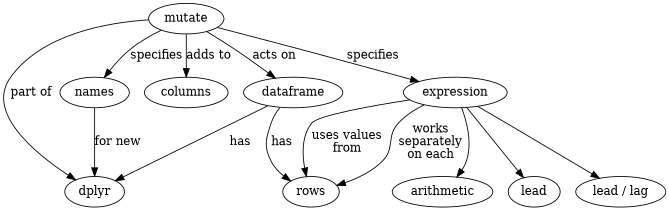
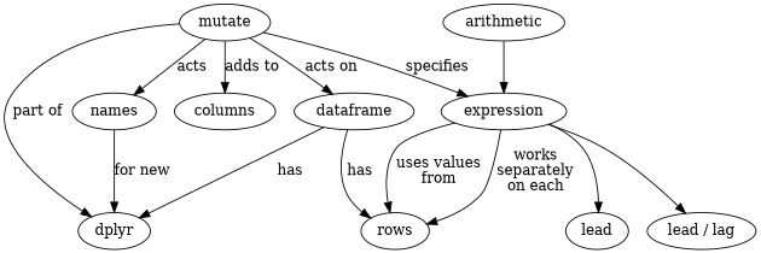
  digraph {
    mutate
    dplyr
    names
    columns
    dataframe
    expression
    rows
    arithmetic
    n9 [label=lead]
    "lead / lag"
    mutate -> dplyr [label="part of"]
-   mutate -> names [label=specifies]
+   mutate -> names [label=acts]
    mutate -> columns [label="adds to"]
    mutate -> dataframe [label="acts on"]
    mutate -> expression [label=specifies]
    names -> dplyr [label="for new"]
    dataframe -> dplyr [label=has]
    dataframe -> rows [label=has]
    expression -> rows [label="uses values\nfrom"]
    expression -> rows [label="works\nseparately\non each"]
-   expression -> arithmetic
+   arithmetic -> expression
    expression -> n9
    expression -> "lead / lag"
  }
